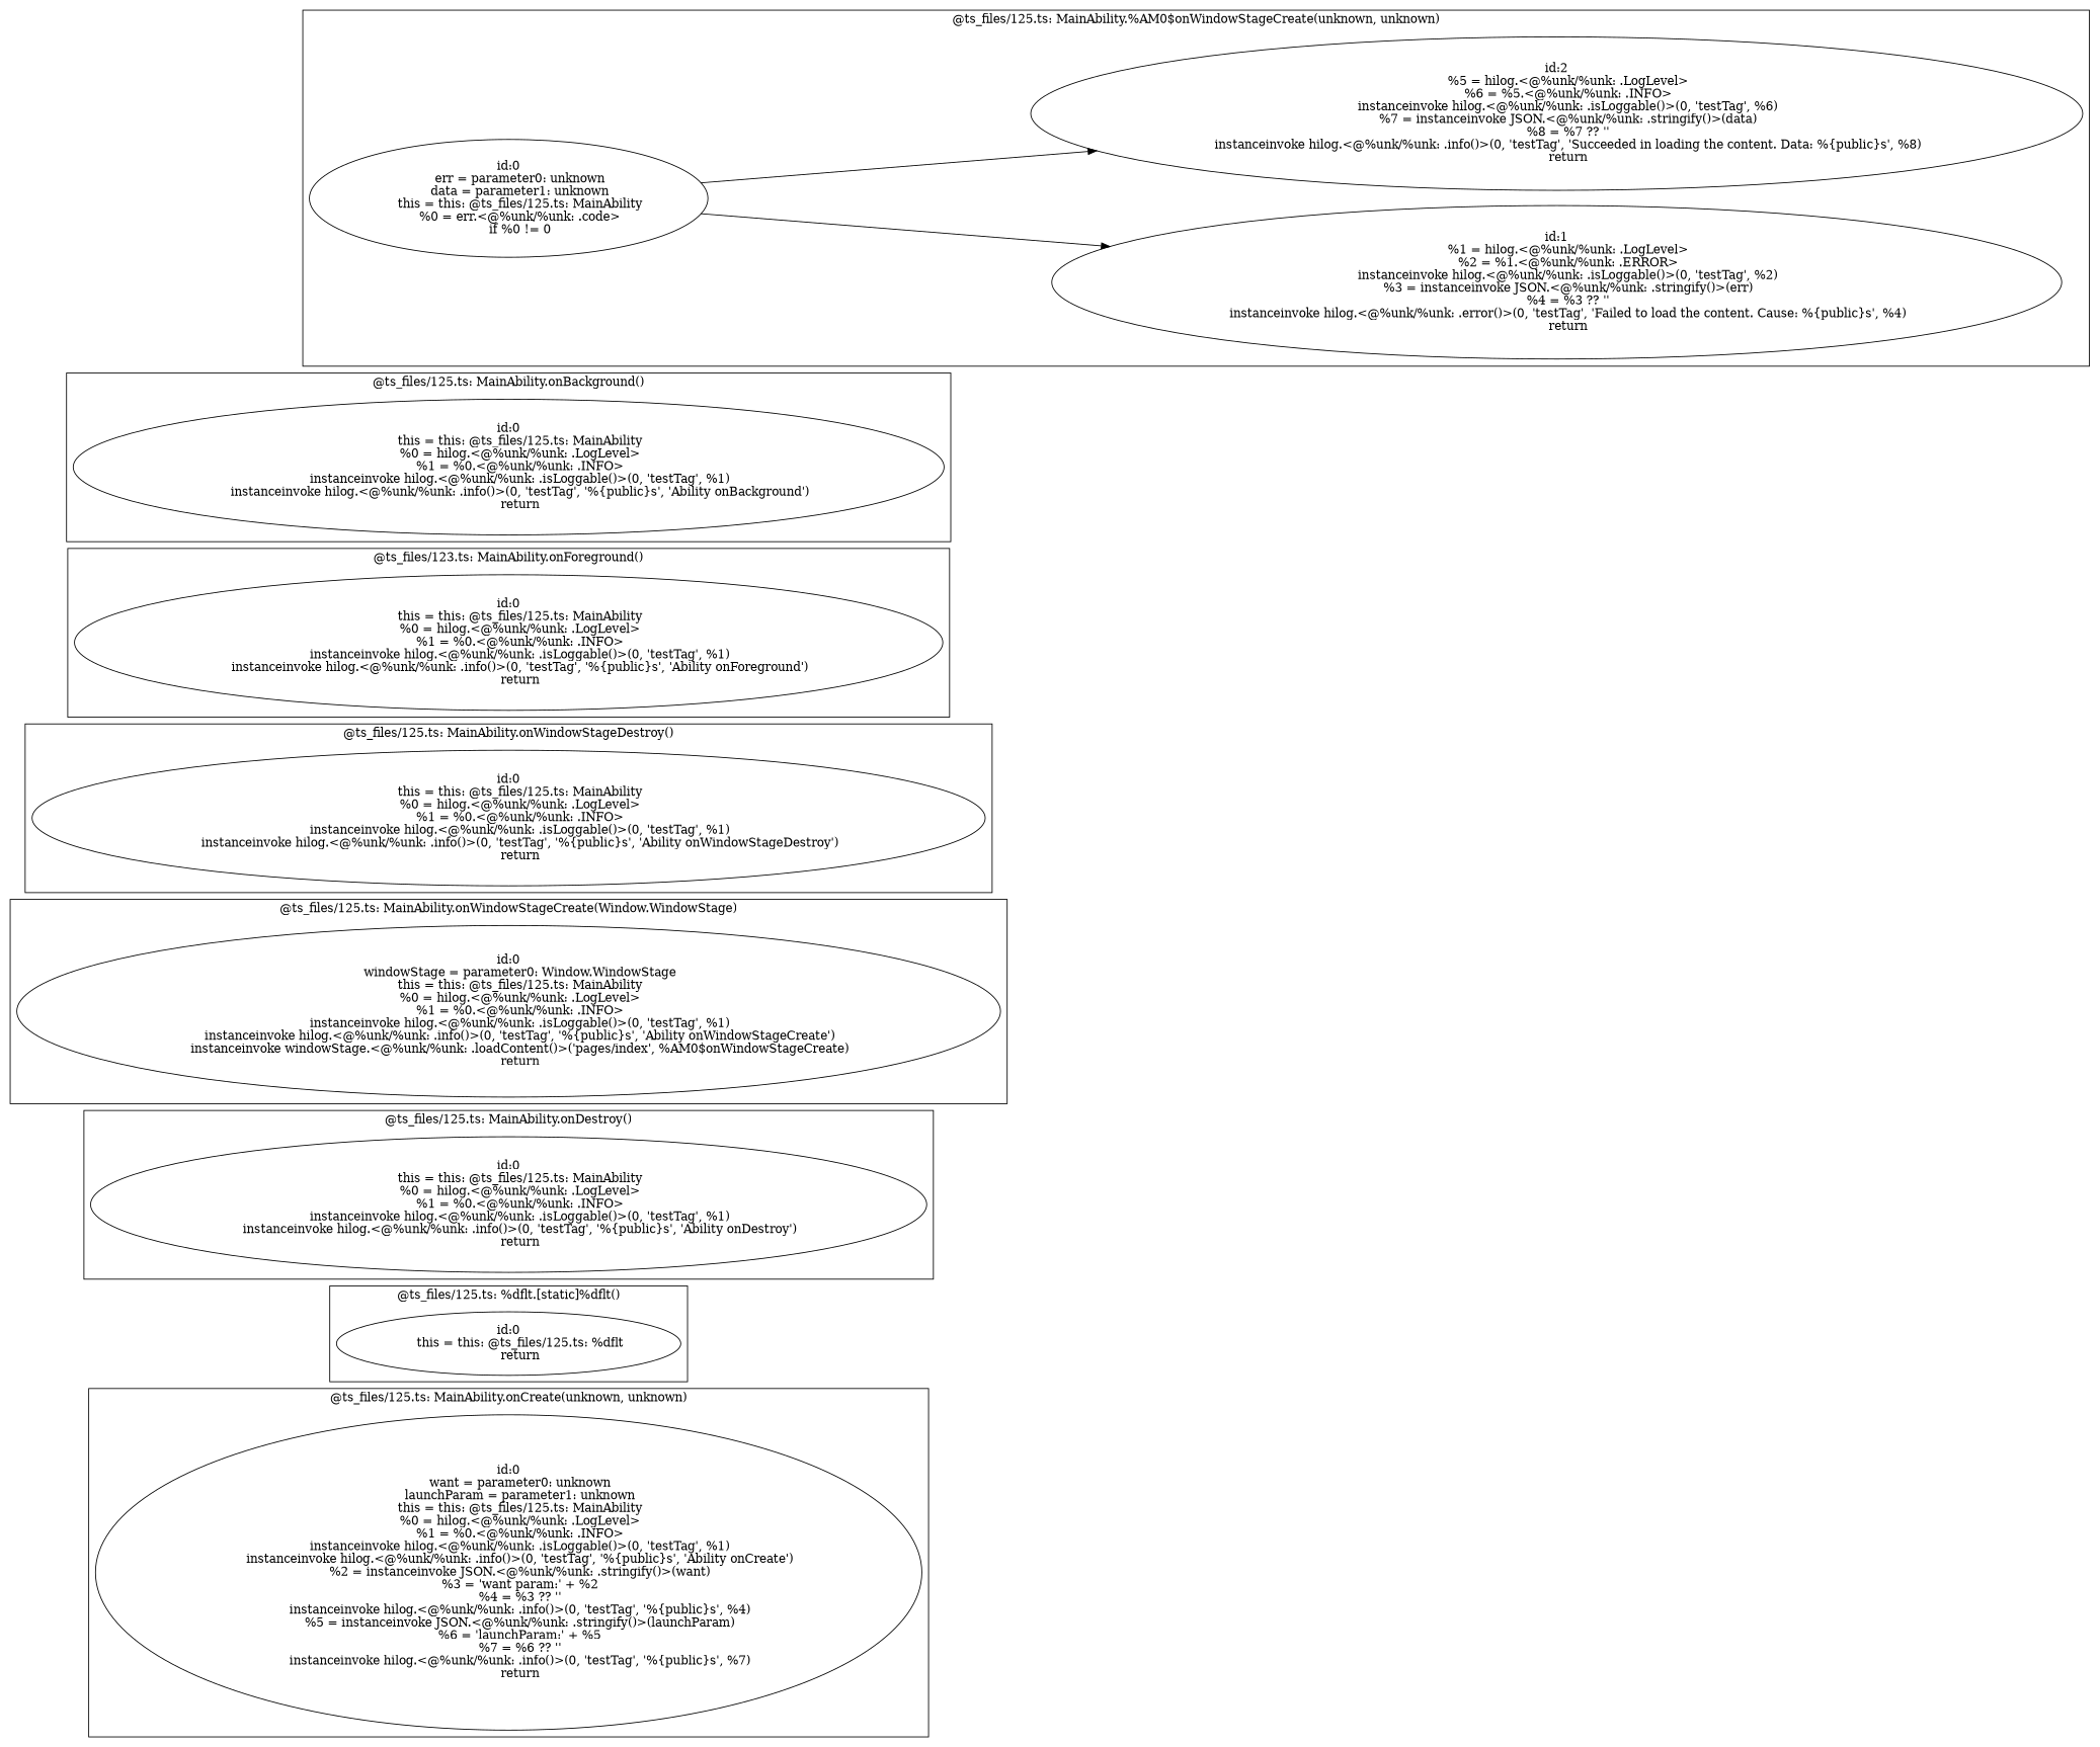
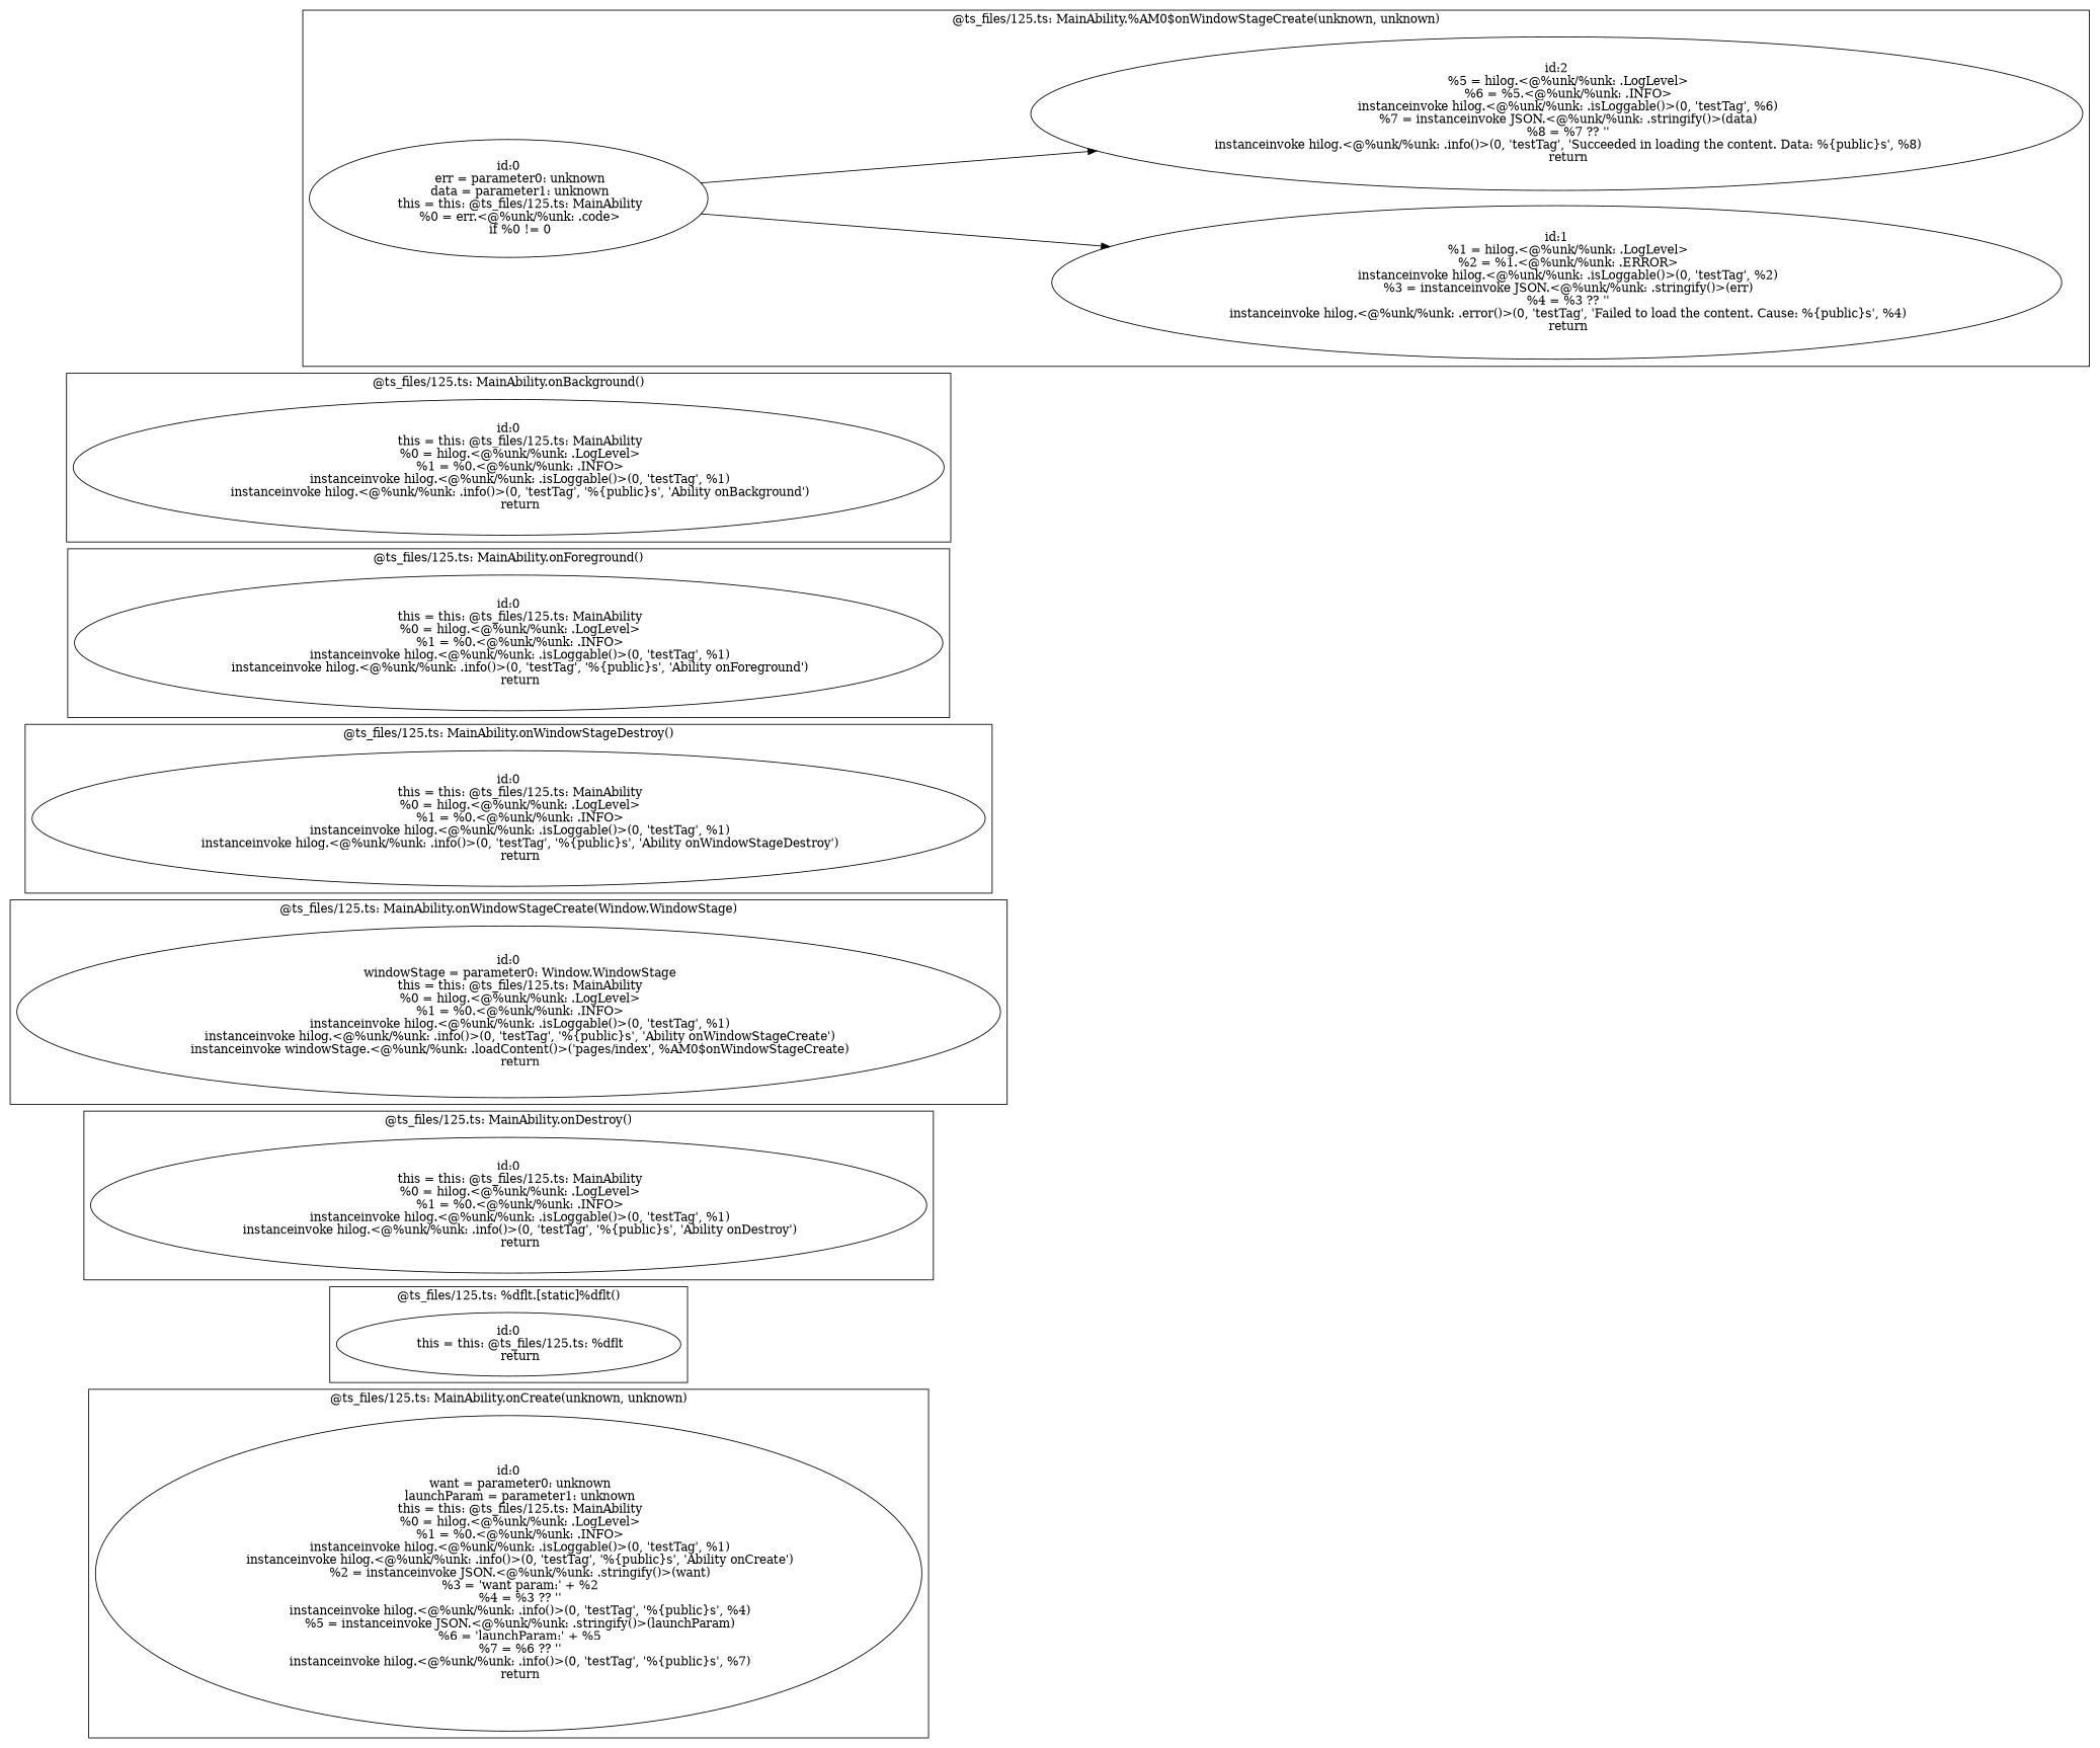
  digraph {
    rankdir=LR
    n1 [label="id:0\n      want = parameter0: unknown\n      launchParam = parameter1: unknown\n      this = this: @ts_files/125.ts: MainAbility\n      %0 = hilog.<@%unk/%unk: .LogLevel>\n      %1 = %0.<@%unk/%unk: .INFO>\n      instanceinvoke hilog.<@%unk/%unk: .isLoggable()>(0, 'testTag', %1)\n      instanceinvoke hilog.<@%unk/%unk: .info()>(0, 'testTag', '%{public}s', 'Ability onCreate')\n      %2 = instanceinvoke JSON.<@%unk/%unk: .stringify()>(want)\n      %3 = 'want param:' + %2\n      %4 = %3 ?? ''\n      instanceinvoke hilog.<@%unk/%unk: .info()>(0, 'testTag', '%{public}s', %4)\n      %5 = instanceinvoke JSON.<@%unk/%unk: .stringify()>(launchParam)\n      %6 = 'launchParam:' + %5\n      %7 = %6 ?? ''\n      instanceinvoke hilog.<@%unk/%unk: .info()>(0, 'testTag', '%{public}s', %7)\n      return"]
    n2 [label="id:0\n      this = this: @ts_files/125.ts: %dflt\n      return"]
    n3 [label="id:0\n      this = this: @ts_files/125.ts: MainAbility\n      %0 = hilog.<@%unk/%unk: .LogLevel>\n      %1 = %0.<@%unk/%unk: .INFO>\n      instanceinvoke hilog.<@%unk/%unk: .isLoggable()>(0, 'testTag', %1)\n      instanceinvoke hilog.<@%unk/%unk: .info()>(0, 'testTag', '%{public}s', 'Ability onDestroy')\n      return"]
    n4 [label="id:0\n      windowStage = parameter0: Window.WindowStage\n      this = this: @ts_files/125.ts: MainAbility\n      %0 = hilog.<@%unk/%unk: .LogLevel>\n      %1 = %0.<@%unk/%unk: .INFO>\n      instanceinvoke hilog.<@%unk/%unk: .isLoggable()>(0, 'testTag', %1)\n      instanceinvoke hilog.<@%unk/%unk: .info()>(0, 'testTag', '%{public}s', 'Ability onWindowStageCreate')\n      instanceinvoke windowStage.<@%unk/%unk: .loadContent()>('pages/index', %AM0$onWindowStageCreate)\n      return"]
    n5 [label="id:0\n      this = this: @ts_files/125.ts: MainAbility\n      %0 = hilog.<@%unk/%unk: .LogLevel>\n      %1 = %0.<@%unk/%unk: .INFO>\n      instanceinvoke hilog.<@%unk/%unk: .isLoggable()>(0, 'testTag', %1)\n      instanceinvoke hilog.<@%unk/%unk: .info()>(0, 'testTag', '%{public}s', 'Ability onWindowStageDestroy')\n      return"]
    n6 [label="id:0\n      this = this: @ts_files/125.ts: MainAbility\n      %0 = hilog.<@%unk/%unk: .LogLevel>\n      %1 = %0.<@%unk/%unk: .INFO>\n      instanceinvoke hilog.<@%unk/%unk: .isLoggable()>(0, 'testTag', %1)\n      instanceinvoke hilog.<@%unk/%unk: .info()>(0, 'testTag', '%{public}s', 'Ability onForeground')\n      return"]
    n7 [label="id:0\n      this = this: @ts_files/125.ts: MainAbility\n      %0 = hilog.<@%unk/%unk: .LogLevel>\n      %1 = %0.<@%unk/%unk: .INFO>\n      instanceinvoke hilog.<@%unk/%unk: .isLoggable()>(0, 'testTag', %1)\n      instanceinvoke hilog.<@%unk/%unk: .info()>(0, 'testTag', '%{public}s', 'Ability onBackground')\n      return"]
    n8 [label="id:0\n      err = parameter0: unknown\n      data = parameter1: unknown\n      this = this: @ts_files/125.ts: MainAbility\n      %0 = err.<@%unk/%unk: .code>\n      if %0 != 0"]
    n9 [label="id:1\n      %1 = hilog.<@%unk/%unk: .LogLevel>\n      %2 = %1.<@%unk/%unk: .ERROR>\n      instanceinvoke hilog.<@%unk/%unk: .isLoggable()>(0, 'testTag', %2)\n      %3 = instanceinvoke JSON.<@%unk/%unk: .stringify()>(err)\n      %4 = %3 ?? ''\n      instanceinvoke hilog.<@%unk/%unk: .error()>(0, 'testTag', 'Failed to load the content. Cause: %{public}s', %4)\n      return"]
    n10 [label="id:2\n      %5 = hilog.<@%unk/%unk: .LogLevel>\n      %6 = %5.<@%unk/%unk: .INFO>\n      instanceinvoke hilog.<@%unk/%unk: .isLoggable()>(0, 'testTag', %6)\n      %7 = instanceinvoke JSON.<@%unk/%unk: .stringify()>(data)\n      %8 = %7 ?? ''\n      instanceinvoke hilog.<@%unk/%unk: .info()>(0, 'testTag', 'Succeeded in loading the content. Data: %{public}s', %8)\n      return"]
    subgraph cluster_1 {
      label="@ts_files/125.ts: MainAbility.onCreate(unknown, unknown)"
      n1
    }
    subgraph cluster_2 {
      label="@ts_files/125.ts: %dflt.[static]%dflt()"
      n2
    }
    subgraph cluster_3 {
      label="@ts_files/125.ts: MainAbility.onDestroy()"
      n3
    }
    subgraph cluster_4 {
      label="@ts_files/125.ts: MainAbility.onWindowStageCreate(Window.WindowStage)"
      n4
    }
    subgraph cluster_5 {
      label="@ts_files/125.ts: MainAbility.onWindowStageDestroy()"
      n5
    }
    subgraph cluster_6 {
-     label="@ts_files/123.ts: MainAbility.onForeground()"
+     label="@ts_files/125.ts: MainAbility.onForeground()"
      n6
    }
    subgraph cluster_7 {
      label="@ts_files/125.ts: MainAbility.onBackground()"
      n7
    }
    subgraph cluster_8 {
      label="@ts_files/125.ts: MainAbility.%AM0$onWindowStageCreate(unknown, unknown)"
      n8
      n9
      n10
    }
    n8 -> n9
    n8 -> n10
  }
